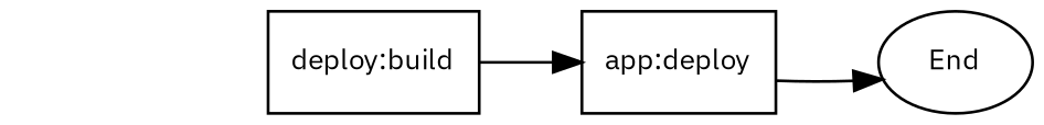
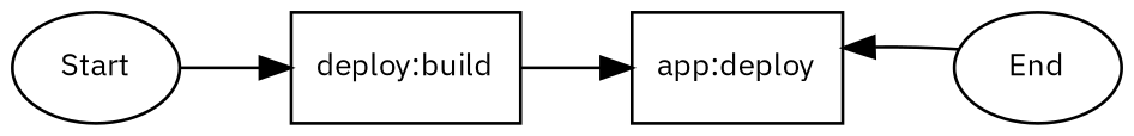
  digraph {
    fontname="IBM Plex Sans"
    rankdir=LR
    node [fontname="IBM Plex Sans" fontsize=10 shape=oval]
    edge [fontname="IBM Plex Sans"]
+   n1 [label=Start]
    n2 [label="deploy:build" shape=box]
    n3 [label="app:deploy" shape=box]
    n4 [label=End]
+   n1 -> n2
    n2 -> n3
-   n3 -> n4
+   n4 -> n3
  }
